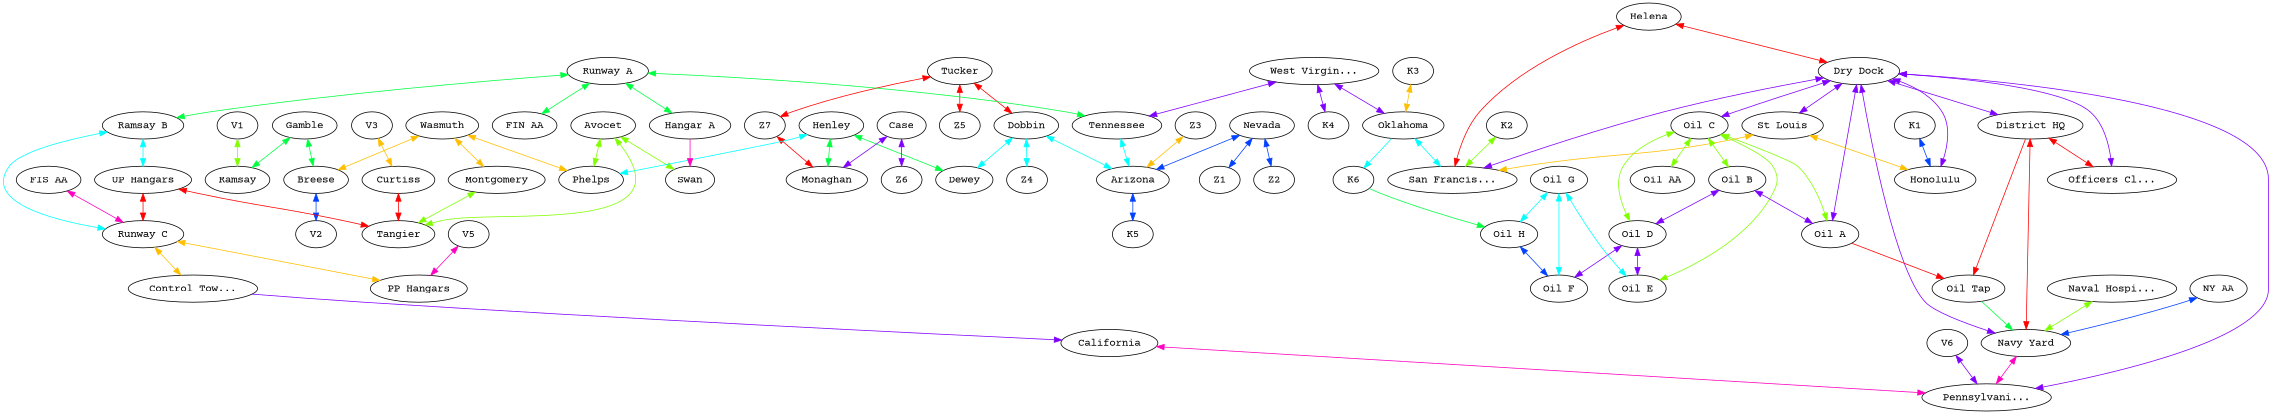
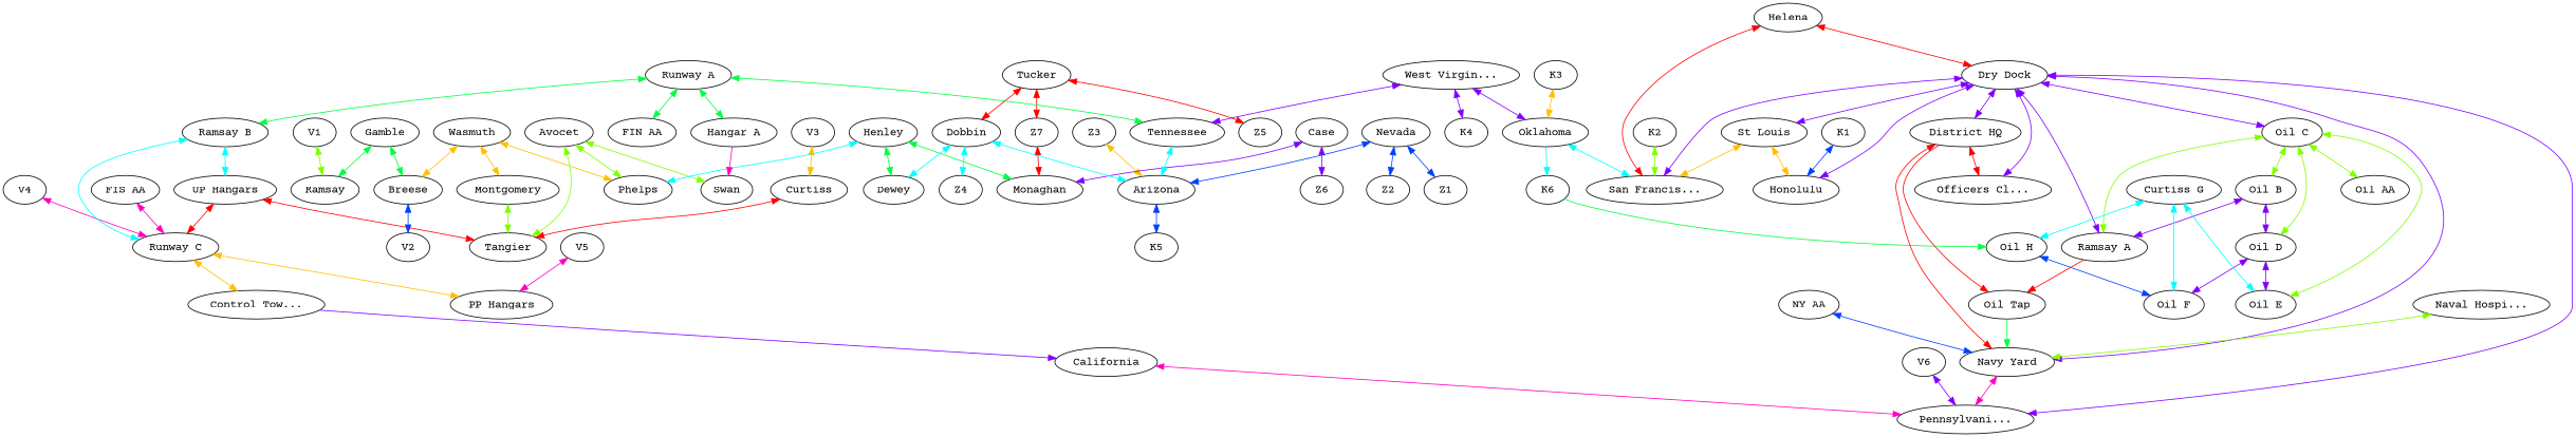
  graph {
    fontname="Courier Prime"
    node [fontname="Courier Prime"]
    edge [color="0.75,1,1" dir=both fontname="Courier Prime"]
    n1 [label="NY AA"]
    n2 [label="Navy Yard"]
    n3 [label="Pennsylvani..."]
    n4 [label="FIN AA"]
    n5 [label="FIS AA"]
    n6 [label="Runway C"]
    n7 [label="PP Hangars"]
    n8 [label="Control Tow..."]
    n9 [label="Oil AA"]
    n10 [label=V1]
    n11 [label=Ramsay]
    n12 [label=V2]
    n13 [label=V3]
    n14 [label=Curtiss]
    n15 [label=Tangier]
+   n16 [label=V4]
    n17 [label=V5]
    n18 [label=V6]
    n19 [label=Z1]
    n20 [label=Z2]
    n21 [label=Z3]
    n22 [label=Arizona]
    n23 [label=K5]
    n24 [label=Z4]
    n25 [label=Z5]
    n26 [label=Z6]
    n27 [label=Z7]
    n28 [label=Monaghan]
    n29 [label=K1]
    n30 [label=Honolulu]
    n31 [label=K2]
    n32 [label="San Francis..."]
    n33 [label=K3]
    n34 [label=Oklahoma]
    n35 [label=K6]
    n36 [label=K4]
    n37 [label="Oil H"]
    n38 [label="Oil F"]
    n39 [label=Gamble]
    n40 [label=Breese]
    n41 [label=Wasmuth]
    n42 [label=Montgomery]
    n43 [label=Phelps]
    n44 [label=Avocet]
    n45 [label=Swan]
    n46 [label=Dewey]
    n47 [label=Henley]
    n48 [label=Case]
    n49 [label=Tucker]
    n50 [label=Dobbin]
    n51 [label=Nevada]
    n52 [label=Tennessee]
    n53 [label="West Virgin..."]
    n54 [label=California]
    n55 [label=Helena]
    n56 [label="Dry Dock"]
    n57 [label="St Louis"]
    n58 [label="District HQ"]
    n59 [label="Officers Cl..."]
-   n60 [label="Oil A"]
+   n60 [label="Ramsay A"]
    n61 [label="Oil C"]
    n62 [label="UP Hangars"]
    n63 [label="Ramsay B"]
    n64 [label="Runway A"]
    n65 [label="Hangar A"]
    n66 [label="Naval Hospi..."]
    n67 [label="Oil Tap"]
    n68 [label="Oil B"]
    n69 [label="Oil D"]
    n70 [label="Oil E"]
-   n71 [label="Oil G"]
+   n71 [label="Curtiss G"]
    n1 -- n2 [color="0.625,1,1"]
    n2 -- n3 [color="0.875,1,1"]
    n5 -- n6 [color="0.875,1,1"]
    n6 -- n7 [color="0.125,1,1"]
    n6 -- n8 [color="0.125,1,1"]
    n8 -- n54 [dir=forward]
    n10 -- n11 [color="0.25,1,1"]
    n13 -- n14 [color="0.125,1,1"]
    n14 -- n15 [color="1,1,1"]
+   n16 -- n6 [color="0.875,1,1"]
    n17 -- n7 [color="0.875,1,1"]
    n18 -- n3
    n21 -- n22 [color="0.125,1,1"]
    n22 -- n23 [color="0.625,1,1"]
    n27 -- n28 [color="1,1,1"]
    n29 -- n30 [color="0.625,1,1"]
    n31 -- n32 [color="0.25,1,1"]
    n33 -- n34 [color="0.125,1,1"]
    n34 -- n32 [color="0.5,1,1"]
    n34 -- n35 [color="0.5,1,1" dir=forward]
    n35 -- n37 [color="0.375,1,1" dir=forward]
    n37 -- n38 [color="0.625,1,1"]
    n39 -- n11 [color="0.375,1,1"]
    n39 -- n40 [color="0.375,1,1"]
    n40 -- n12 [color="0.625,1,1"]
    n41 -- n40 [color="0.125,1,1"]
    n41 -- n42 [color="0.125,1,1"]
    n41 -- n43 [color="0.125,1,1"]
    n42 -- n15 [color="0.25,1,1"]
    n44 -- n15 [color="0.25,1,1"]
    n44 -- n43 [color="0.25,1,1"]
    n44 -- n45 [color="0.25,1,1"]
    n47 -- n28 [color="0.375,1,1"]
    n47 -- n43 [color="0.5,1,1"]
    n47 -- n46 [color="0.375,1,1"]
    n48 -- n26
    n48 -- n28
    n49 -- n25 [color="1,1,1"]
    n49 -- n27 [color="1,1,1"]
    n49 -- n50 [color="1,1,1"]
    n50 -- n22 [color="0.5,1,1"]
    n50 -- n24 [color="0.5,1,1"]
    n50 -- n46 [color="0.5,1,1"]
    n51 -- n19 [color="0.625,1,1"]
    n51 -- n20 [color="0.625,1,1"]
    n51 -- n22 [color="0.625,1,1"]
    n52 -- n22 [color="0.5,1,1"]
    n53 -- n34
    n53 -- n36
    n53 -- n52
    n54 -- n3 [color="0.875,1,1"]
    n55 -- n32 [color="1,1,1"]
    n55 -- n56 [color="1,1,1"]
    n56 -- n2
    n56 -- n3
    n56 -- n30
    n56 -- n32
    n56 -- n57
    n56 -- n58
    n56 -- n59
    n56 -- n60
    n56 -- n61
    n57 -- n30 [color="0.125,1,1"]
    n57 -- n32 [color="0.125,1,1"]
    n58 -- n2 [color="1,1,1"]
    n58 -- n59 [color="1,1,1"]
    n58 -- n67 [color="1,1,1" dir=forward]
    n60 -- n67 [color="1,1,1" dir=forward]
    n61 -- n9 [color="0.25,1,1"]
    n61 -- n60 [color="0.25,1,1"]
    n61 -- n68 [color="0.25,1,1"]
    n61 -- n69 [color="0.25,1,1"]
    n61 -- n70 [color="0.25,1,1"]
    n62 -- n6 [color="1,1,1"]
    n62 -- n15 [color="1,1,1"]
    n63 -- n6 [color="0.5,1,1"]
    n63 -- n62 [color="0.5,1,1"]
    n64 -- n4 [color="0.375,1,1"]
    n64 -- n52 [color="0.375,1,1"]
    n64 -- n63 [color="0.375,1,1"]
    n64 -- n65 [color="0.375,1,1"]
    n65 -- n45 [color="0.875,1,1" dir=forward]
    n66 -- n2 [color="0.25,1,1"]
    n67 -- n2 [color="0.375,1,1" dir=forward]
    n68 -- n60
    n68 -- n69
    n69 -- n38
    n69 -- n70
    n71 -- n37 [color="0.5,1,1"]
    n71 -- n38 [color="0.5,1,1"]
    n71 -- n70 [color="0.5,1,1"]
  }
